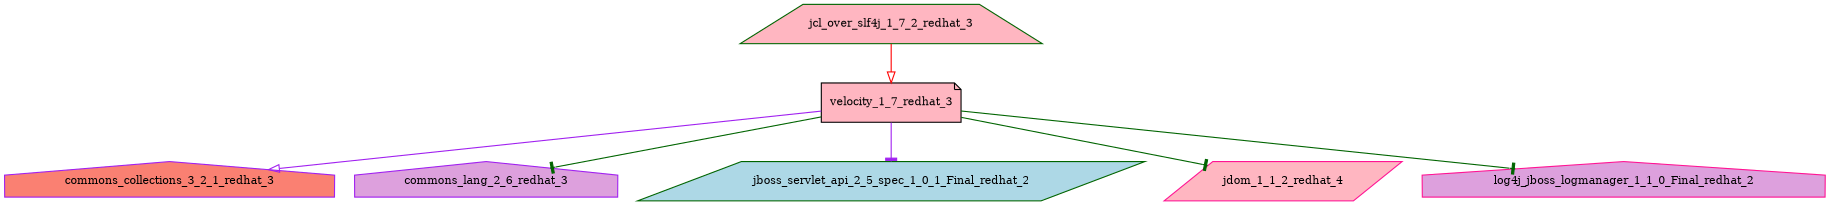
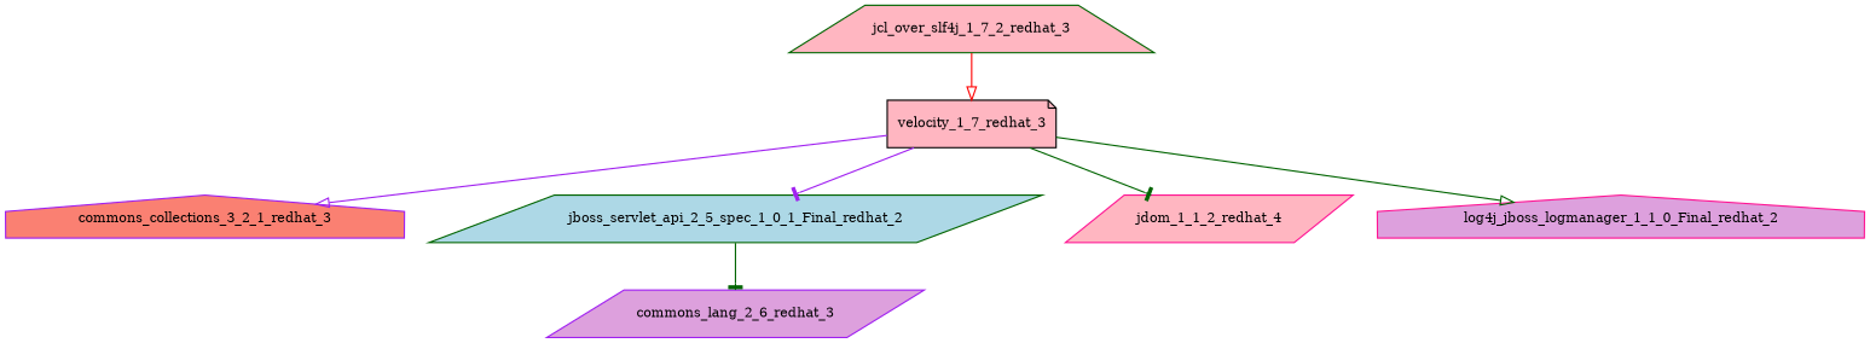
  digraph {
    node [color=purple fillcolor=lightpink fontsize=10.0 shape=parallelogram style=filled]
    edge [arrowhead=onormal color=darkgreen]
    velocity_1_7_redhat_3 [color=black shape=note]
    commons_collections_3_2_1_redhat_3 [fillcolor=salmon shape=house]
-   commons_lang_2_6_redhat_3 [fillcolor=plum shape=house]
+   commons_lang_2_6_redhat_3 [fillcolor=plum]
    jboss_servlet_api_2_5_spec_1_0_1_Final_redhat_2 [color=darkgreen fillcolor=lightblue]
    jdom_1_1_2_redhat_4 [color=deeppink]
    log4j_jboss_logmanager_1_1_0_Final_redhat_2 [color=deeppink fillcolor=plum shape=house]
    jcl_over_slf4j_1_7_2_redhat_3 [color=darkgreen shape=trapezium]
    velocity_1_7_redhat_3 -> commons_collections_3_2_1_redhat_3 [color=purple]
-   velocity_1_7_redhat_3 -> commons_lang_2_6_redhat_3 [arrowhead=tee]
+   jboss_servlet_api_2_5_spec_1_0_1_Final_redhat_2 -> commons_lang_2_6_redhat_3 [arrowhead=tee]
    velocity_1_7_redhat_3 -> jboss_servlet_api_2_5_spec_1_0_1_Final_redhat_2 [arrowhead=tee color=purple]
    velocity_1_7_redhat_3 -> jdom_1_1_2_redhat_4 [arrowhead=tee]
-   velocity_1_7_redhat_3 -> log4j_jboss_logmanager_1_1_0_Final_redhat_2 [arrowhead=tee]
+   velocity_1_7_redhat_3 -> log4j_jboss_logmanager_1_1_0_Final_redhat_2
    jcl_over_slf4j_1_7_2_redhat_3 -> velocity_1_7_redhat_3 [color=red]
  }
